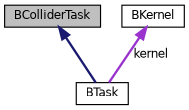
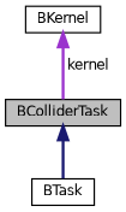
  digraph {
    node [color=black fillcolor=white fontname=Helvetica fontsize=10 shape=record style=filled]
    edge [dir=back fontname=Helvetica fontsize=10 labelfontname=Helvetica labelfontsize=10 style=bold]
    n1 [fillcolor=grey75 fontcolor=black height=0.2 label=BColliderTask width=0.4]
    n2 [height=0.2 label=BTask width=0.4]
    n3 [height=0.2 label=BKernel width=0.4]
    n1 -> n2 [color=midnightblue]
-   n3 -> n2 [color=darkorchid3 label=" kernel"]
+   n3 -> n1 [color=darkorchid3 label=" kernel"]
  }
